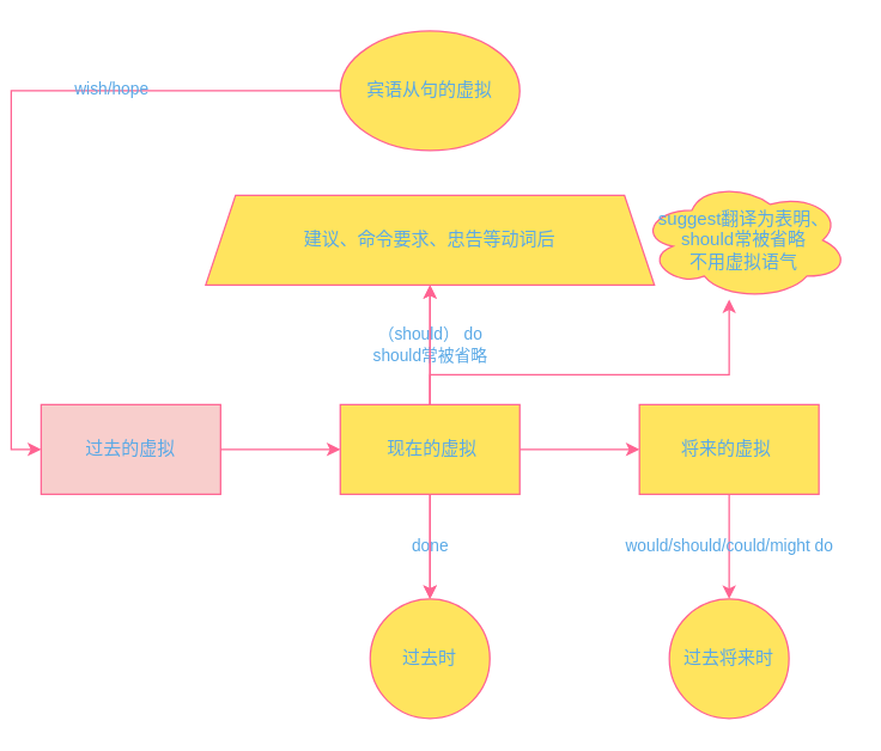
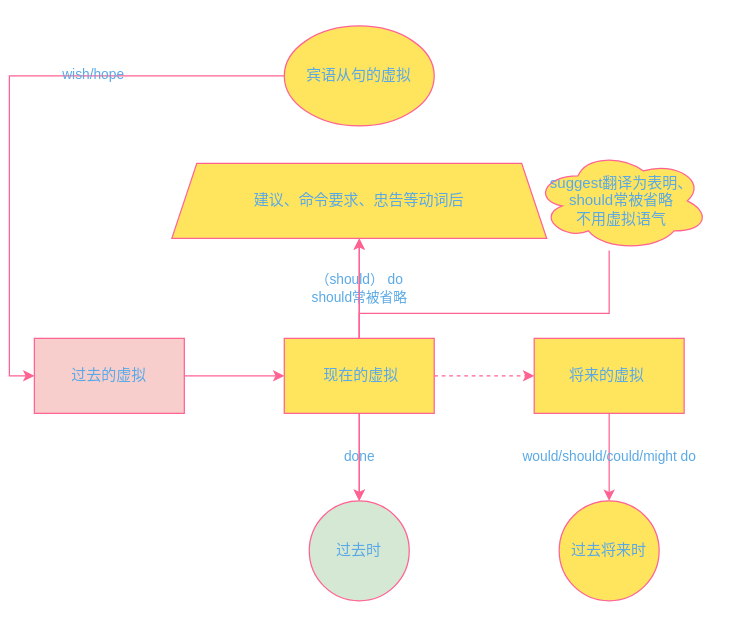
  <mxCell id="0" />
  <mxCell id="1" parent="0" />
  <mxCell id="2" value="" style="edgeStyle=orthogonalEdgeStyle;rounded=0;orthogonalLoop=1;jettySize=auto;html=1;strokeColor=#FF6392;fontColor=default;fillColor=#FFE45E;labelBackgroundColor=none;" parent="1" source="3" target="10" edge="1"><mxGeometry relative="1" as="geometry" /></mxCell>
  <mxCell id="3" value="过去的虚拟" style="rounded=0;whiteSpace=wrap;html=1;strokeColor=#FF6392;fontColor=#5AA9E6;fillColor=#f8cecc;labelBackgroundColor=none;" parent="1" vertex="1"><mxGeometry x="20" y="270" width="120" height="60" as="geometry" /></mxCell>
- <mxCell id="4" value="" style="edgeStyle=orthogonalEdgeStyle;rounded=0;orthogonalLoop=1;jettySize=auto;html=1;strokeColor=#FF6392;fontColor=default;fillColor=#FFE45E;labelBackgroundColor=none;" parent="1" source="10" target="12" edge="1"><mxGeometry relative="1" as="geometry" /></mxCell>
+ <mxCell id="4" value="" style="edgeStyle=orthogonalEdgeStyle;rounded=0;orthogonalLoop=1;jettySize=auto;html=1;strokeColor=#FF6392;fontColor=default;fillColor=#FFE45E;labelBackgroundColor=none;dashed=1;" parent="1" source="10" target="12" edge="1"><mxGeometry relative="1" as="geometry" /></mxCell>
  <mxCell id="5" value="done" style="edgeStyle=orthogonalEdgeStyle;rounded=0;orthogonalLoop=1;jettySize=auto;html=1;strokeColor=#FF6392;fontColor=#5AA9E6;fillColor=#FFE45E;labelBackgroundColor=none;" parent="1" source="10" target="13" edge="1"><mxGeometry relative="1" as="geometry" /></mxCell>
  <mxCell id="6" style="edgeStyle=orthogonalEdgeStyle;rounded=0;orthogonalLoop=1;jettySize=auto;html=1;strokeColor=#FF6392;fontColor=default;fillColor=#FFE45E;labelBackgroundColor=none;" parent="1" source="10" target="13" edge="1"><mxGeometry relative="1" as="geometry" /></mxCell>
  <mxCell id="7" value="（should） do&lt;br&gt;should常被省略" style="edgeStyle=orthogonalEdgeStyle;rounded=0;orthogonalLoop=1;jettySize=auto;html=1;strokeColor=#FF6392;fontColor=#5AA9E6;fillColor=#FFE45E;labelBackgroundColor=none;" parent="1" source="10" target="15" edge="1"><mxGeometry relative="1" as="geometry" /></mxCell>
  <mxCell id="8" value="" style="edgeStyle=orthogonalEdgeStyle;rounded=0;orthogonalLoop=1;jettySize=auto;html=1;strokeColor=#FF6392;fontColor=default;fillColor=#FFE45E;labelBackgroundColor=none;" parent="1" source="10" target="15" edge="1"><mxGeometry relative="1" as="geometry" /></mxCell>
- <mxCell id="9" style="edgeStyle=orthogonalEdgeStyle;rounded=0;orthogonalLoop=1;jettySize=auto;html=1;strokeColor=#FF6392;fontColor=default;fillColor=#FFE45E;labelBackgroundColor=none;" parent="1" source="10" target="16" edge="1"><mxGeometry relative="1" as="geometry"><mxPoint x="480" y="180" as="targetPoint" /><Array as="points"><mxPoint x="280" y="250" /><mxPoint x="480" y="250" /></Array></mxGeometry></mxCell>
+ <mxCell id="9" style="edgeStyle=orthogonalEdgeStyle;rounded=0;orthogonalLoop=1;jettySize=auto;html=1;strokeColor=#FF6392;fontColor=default;fillColor=#FFE45E;labelBackgroundColor=none;endArrow=none;" parent="1" source="10" target="16" edge="1"><mxGeometry relative="1" as="geometry"><mxPoint x="480" y="180" as="targetPoint" /><Array as="points"><mxPoint x="280" y="250" /><mxPoint x="480" y="250" /></Array></mxGeometry></mxCell>
  <mxCell id="10" value="&amp;nbsp;现在的虚拟" style="rounded=0;whiteSpace=wrap;html=1;strokeColor=#FF6392;fontColor=#5AA9E6;fillColor=#FFE45E;labelBackgroundColor=none;" parent="1" vertex="1"><mxGeometry x="220" y="270" width="120" height="60" as="geometry" /></mxCell>
  <mxCell id="11" value="would/should/could/might do" style="edgeStyle=orthogonalEdgeStyle;rounded=0;orthogonalLoop=1;jettySize=auto;html=1;strokeColor=#FF6392;fontColor=#5AA9E6;fillColor=#FFE45E;labelBackgroundColor=none;" parent="1" source="12" target="14" edge="1"><mxGeometry relative="1" as="geometry" /></mxCell>
  <mxCell id="12" value="将来的虚拟&amp;nbsp;" style="rounded=0;whiteSpace=wrap;html=1;strokeColor=#FF6392;fontColor=#5AA9E6;fillColor=#FFE45E;labelBackgroundColor=none;" parent="1" vertex="1"><mxGeometry x="420" y="270" width="120" height="60" as="geometry" /></mxCell>
- <mxCell id="13" value="过去时" style="ellipse;whiteSpace=wrap;html=1;fillColor=#FFE45E;strokeColor=#FF6392;fontColor=#5AA9E6;rounded=0;labelBackgroundColor=none;" parent="1" vertex="1"><mxGeometry x="240" y="400" width="80" height="80" as="geometry" /></mxCell>
+ <mxCell id="13" value="过去时" style="ellipse;whiteSpace=wrap;html=1;fillColor=#d5e8d4;strokeColor=#FF6392;fontColor=#5AA9E6;rounded=0;labelBackgroundColor=none;" parent="1" vertex="1"><mxGeometry x="240" y="400" width="80" height="80" as="geometry" /></mxCell>
  <mxCell id="14" value="过去将来时" style="ellipse;whiteSpace=wrap;html=1;fillColor=#FFE45E;strokeColor=#FF6392;fontColor=#5AA9E6;rounded=0;labelBackgroundColor=none;" parent="1" vertex="1"><mxGeometry x="440" y="400" width="80" height="80" as="geometry" /></mxCell>
  <mxCell id="15" value="建议、命令要求、忠告等动词后" style="shape=trapezoid;perimeter=trapezoidPerimeter;whiteSpace=wrap;html=1;fixedSize=1;fillColor=#FFE45E;strokeColor=#FF6392;fontColor=#5AA9E6;rounded=0;labelBackgroundColor=none;" parent="1" vertex="1"><mxGeometry x="130" y="130" width="300" height="60" as="geometry" /></mxCell>
  <mxCell id="16" value="suggest翻译为表明、&lt;br&gt;should常被省略&lt;br&gt;不用虚拟语气" style="ellipse;shape=cloud;whiteSpace=wrap;html=1;strokeColor=#FF6392;fontColor=#5AA9E6;fillColor=#FFE45E;labelBackgroundColor=none;" parent="1" vertex="1"><mxGeometry x="420" y="120" width="140" height="80" as="geometry" /></mxCell>
  <mxCell id="17" style="edgeStyle=orthogonalEdgeStyle;rounded=0;orthogonalLoop=1;jettySize=auto;html=1;entryX=0;entryY=0.5;entryDx=0;entryDy=0;strokeColor=#FF6392;fontColor=default;fillColor=#FFE45E;labelBackgroundColor=none;" parent="1" source="19" target="3" edge="1"><mxGeometry relative="1" as="geometry" /></mxCell>
  <mxCell id="18" value="wish/hope" style="edgeLabel;html=1;align=center;verticalAlign=middle;resizable=0;points=[];labelBackgroundColor=none;labelBorderColor=none;fontColor=#5AA9E6;" vertex="1" connectable="0" parent="17"><mxGeometry x="-0.359" y="-2" relative="1" as="geometry"><mxPoint as="offset" /></mxGeometry></mxCell>
  <mxCell id="19" value="宾语从句的虚拟" style="ellipse;whiteSpace=wrap;html=1;strokeColor=#FF6392;fontColor=#5AA9E6;fillColor=#FFE45E;labelBackgroundColor=none;" parent="1" vertex="1"><mxGeometry x="220" y="20" width="120" height="80" as="geometry" /></mxCell>
